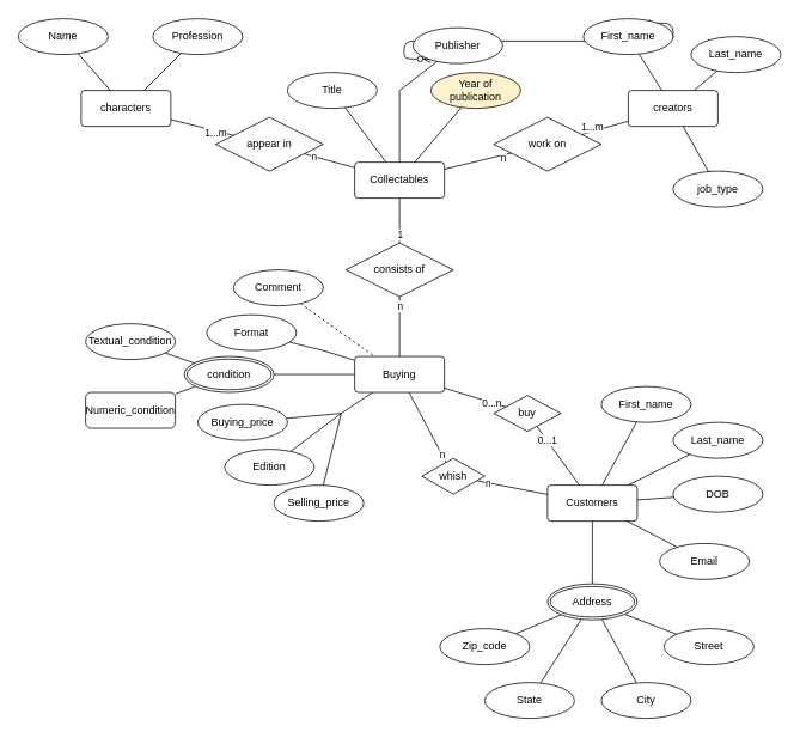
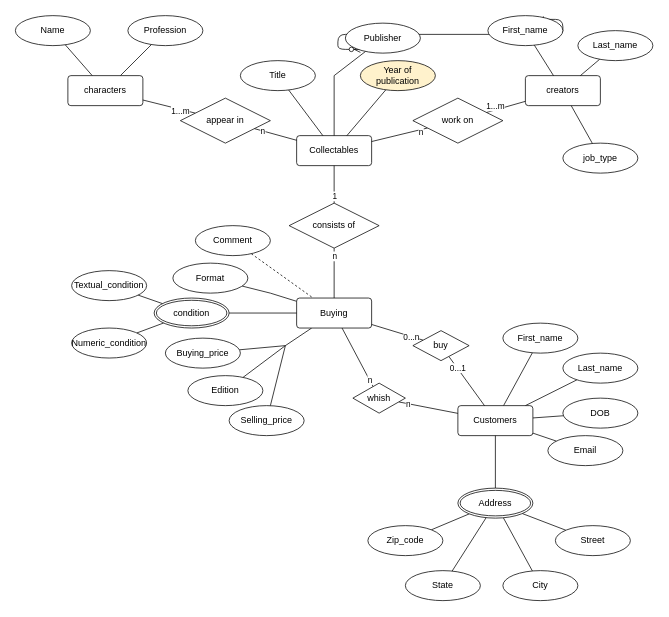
  <mxCell id="0" />
  <mxCell id="1" parent="0" />
  <mxCell id="2" value="" style="edgeStyle=entityRelationEdgeStyle;endArrow=ERzeroToMany;startArrow=ERone;endFill=1;startFill=0;" parent="1" edge="1"><mxGeometry width="100" height="100" relative="1" as="geometry"><mxPoint x="720" y="25" as="sourcePoint" /><mxPoint x="480" y="65" as="targetPoint" /></mxGeometry></mxCell>
  <mxCell id="3" style="edgeStyle=none;rounded=0;orthogonalLoop=1;jettySize=auto;html=1;endArrow=none;endFill=0;" edge="1" parent="1" source="5" target="39"><mxGeometry relative="1" as="geometry" /></mxCell>
  <mxCell id="4" style="edgeStyle=none;rounded=0;orthogonalLoop=1;jettySize=auto;html=1;endArrow=none;endFill=0;" edge="1" parent="1" source="5" target="38"><mxGeometry relative="1" as="geometry" /></mxCell>
  <mxCell id="5" value="characters" style="rounded=1;arcSize=10;whiteSpace=wrap;html=1;align=center;" vertex="1" parent="1"><mxGeometry x="90" y="100" width="100" height="40" as="geometry" /></mxCell>
  <mxCell id="6" value="creators" style="rounded=1;arcSize=10;whiteSpace=wrap;html=1;align=center;" vertex="1" parent="1"><mxGeometry x="700" y="100" width="100" height="40" as="geometry" /></mxCell>
  <mxCell id="7" value="Collectables" style="rounded=1;arcSize=10;whiteSpace=wrap;html=1;align=center;" vertex="1" parent="1"><mxGeometry x="395" y="180" width="100" height="40" as="geometry" /></mxCell>
  <mxCell id="8" style="edgeStyle=none;rounded=0;orthogonalLoop=1;jettySize=auto;html=1;endArrow=none;endFill=0;" edge="1" parent="1" source="10"><mxGeometry relative="1" as="geometry"><mxPoint x="380" y="460" as="targetPoint" /></mxGeometry></mxCell>
  <mxCell id="9" style="edgeStyle=none;rounded=0;orthogonalLoop=1;jettySize=auto;html=1;endArrow=none;endFill=0;" edge="1" parent="1" source="10" target="77"><mxGeometry relative="1" as="geometry"><Array as="points"><mxPoint x="360" y="390" /></Array></mxGeometry></mxCell>
  <mxCell id="10" value="Buying" style="rounded=1;arcSize=10;whiteSpace=wrap;html=1;align=center;" vertex="1" parent="1"><mxGeometry x="395" y="396.55" width="100" height="40" as="geometry" /></mxCell>
  <mxCell id="11" style="edgeStyle=none;rounded=0;orthogonalLoop=1;jettySize=auto;html=1;endArrow=none;endFill=0;" edge="1" parent="1" source="14" target="31"><mxGeometry relative="1" as="geometry" /></mxCell>
  <mxCell id="12" style="edgeStyle=none;rounded=0;orthogonalLoop=1;jettySize=auto;html=1;endArrow=none;endFill=0;" edge="1" parent="1" source="14" target="29"><mxGeometry relative="1" as="geometry" /></mxCell>
  <mxCell id="13" style="edgeStyle=none;rounded=0;orthogonalLoop=1;jettySize=auto;html=1;endArrow=none;endFill=0;" edge="1" parent="1" source="14" target="30"><mxGeometry relative="1" as="geometry" /></mxCell>
  <mxCell id="14" value="Customers" style="rounded=1;arcSize=10;whiteSpace=wrap;html=1;align=center;" vertex="1" parent="1"><mxGeometry x="610" y="540" width="100" height="40" as="geometry" /></mxCell>
  <mxCell id="15" style="edgeStyle=none;rounded=0;orthogonalLoop=1;jettySize=auto;html=1;endArrow=none;endFill=0;" edge="1" parent="1" source="20" target="14"><mxGeometry relative="1" as="geometry" /></mxCell>
  <mxCell id="16" style="edgeStyle=none;rounded=0;orthogonalLoop=1;jettySize=auto;html=1;endArrow=none;endFill=0;" edge="1" parent="1" source="20" target="26"><mxGeometry relative="1" as="geometry" /></mxCell>
  <mxCell id="17" style="edgeStyle=none;rounded=0;orthogonalLoop=1;jettySize=auto;html=1;endArrow=none;endFill=0;" edge="1" parent="1" source="20" target="27"><mxGeometry relative="1" as="geometry" /></mxCell>
  <mxCell id="18" style="edgeStyle=none;rounded=0;orthogonalLoop=1;jettySize=auto;html=1;endArrow=none;endFill=0;" edge="1" parent="1" source="20" target="28"><mxGeometry relative="1" as="geometry" /></mxCell>
  <mxCell id="19" style="edgeStyle=none;rounded=0;orthogonalLoop=1;jettySize=auto;html=1;endArrow=none;endFill=0;" edge="1" parent="1" source="20" target="25"><mxGeometry relative="1" as="geometry" /></mxCell>
  <mxCell id="20" value="Address" style="ellipse;shape=doubleEllipse;margin=3;whiteSpace=wrap;html=1;align=center;" vertex="1" parent="1"><mxGeometry x="610" y="650" width="100" height="40" as="geometry" /></mxCell>
  <mxCell id="21" style="edgeStyle=none;rounded=0;orthogonalLoop=1;jettySize=auto;html=1;exitX=1;exitY=0.5;exitDx=0;exitDy=0;endArrow=none;endFill=0;" edge="1" parent="1" source="24" target="10"><mxGeometry relative="1" as="geometry" /></mxCell>
  <mxCell id="22" style="edgeStyle=none;rounded=0;orthogonalLoop=1;jettySize=auto;html=1;endArrow=none;endFill=0;" edge="1" parent="1" source="24" target="33"><mxGeometry relative="1" as="geometry" /></mxCell>
  <mxCell id="23" style="edgeStyle=none;rounded=0;orthogonalLoop=1;jettySize=auto;html=1;endArrow=none;endFill=0;" edge="1" parent="1" source="24" target="32"><mxGeometry relative="1" as="geometry"><mxPoint x="181.997" y="390.003" as="targetPoint" /></mxGeometry></mxCell>
  <mxCell id="24" value="condition" style="ellipse;shape=doubleEllipse;margin=3;whiteSpace=wrap;html=1;align=center;" vertex="1" parent="1"><mxGeometry x="205" y="396.55" width="100" height="40" as="geometry" /></mxCell>
  <mxCell id="25" value="Zip_code" style="ellipse;whiteSpace=wrap;html=1;align=center;" vertex="1" parent="1"><mxGeometry x="490" y="700" width="100" height="40" as="geometry" /></mxCell>
  <mxCell id="26" value="State" style="ellipse;whiteSpace=wrap;html=1;align=center;" vertex="1" parent="1"><mxGeometry x="540" y="760" width="100" height="40" as="geometry" /></mxCell>
  <mxCell id="27" value="City" style="ellipse;whiteSpace=wrap;html=1;align=center;" vertex="1" parent="1"><mxGeometry x="670" y="760" width="100" height="40" as="geometry" /></mxCell>
  <mxCell id="28" value="Street" style="ellipse;whiteSpace=wrap;html=1;align=center;" vertex="1" parent="1"><mxGeometry x="740" y="700" width="100" height="40" as="geometry" /></mxCell>
  <mxCell id="29" value="DOB" style="ellipse;whiteSpace=wrap;html=1;align=center;" vertex="1" parent="1"><mxGeometry x="750" y="530" width="100" height="40" as="geometry" /></mxCell>
  <mxCell id="30" value="Last_name" style="ellipse;whiteSpace=wrap;html=1;align=center;" vertex="1" parent="1"><mxGeometry x="750" y="470" width="100" height="40" as="geometry" /></mxCell>
  <mxCell id="31" value="First_name" style="ellipse;whiteSpace=wrap;html=1;align=center;" vertex="1" parent="1"><mxGeometry x="670" y="430" width="100" height="40" as="geometry" /></mxCell>
  <mxCell id="32" value="Textual_condition" style="ellipse;whiteSpace=wrap;html=1;align=center;" vertex="1" parent="1"><mxGeometry x="95" y="360" width="100" height="40" as="geometry" /></mxCell>
- <mxCell id="33" value="Numeric_condition" style="whiteSpace=wrap;html=1;align=center;rounded=1;" vertex="1" parent="1"><mxGeometry x="95" y="436.55" width="100" height="40" as="geometry" /></mxCell>
+ <mxCell id="33" value="Numeric_condition" style="ellipse;whiteSpace=wrap;html=1;align=center;" vertex="1" parent="1"><mxGeometry x="95" y="436.55" width="100" height="40" as="geometry" /></mxCell>
  <mxCell id="34" style="edgeStyle=none;rounded=0;orthogonalLoop=1;jettySize=auto;html=1;endArrow=none;endFill=0;" edge="1" parent="1" source="35" target="6"><mxGeometry relative="1" as="geometry" /></mxCell>
  <mxCell id="35" value="job_type" style="ellipse;whiteSpace=wrap;html=1;align=center;" vertex="1" parent="1"><mxGeometry x="750" y="190" width="100" height="40" as="geometry" /></mxCell>
  <mxCell id="36" style="edgeStyle=none;rounded=0;orthogonalLoop=1;jettySize=auto;html=1;endArrow=none;endFill=0;" edge="1" parent="1" source="37" target="6"><mxGeometry relative="1" as="geometry" /></mxCell>
  <mxCell id="37" value="First_name" style="ellipse;whiteSpace=wrap;html=1;align=center;" vertex="1" parent="1"><mxGeometry x="650" y="20" width="100" height="40" as="geometry" /></mxCell>
  <mxCell id="38" value="Profession" style="ellipse;whiteSpace=wrap;html=1;align=center;" vertex="1" parent="1"><mxGeometry x="170" y="20" width="100" height="40" as="geometry" /></mxCell>
  <mxCell id="39" value="Name" style="ellipse;whiteSpace=wrap;html=1;align=center;" vertex="1" parent="1"><mxGeometry y="20" width="100" height="40" as="geometry" x="20" /></mxCell>
  <mxCell id="40" style="edgeStyle=none;rounded=0;orthogonalLoop=1;jettySize=auto;html=1;endArrow=none;endFill=0;" edge="1" parent="1" source="44" target="5"><mxGeometry relative="1" as="geometry" /></mxCell>
  <mxCell id="41" value="1...m" style="edgeLabel;html=1;align=center;verticalAlign=middle;resizable=0;points=[];" vertex="1" connectable="0" parent="40"><mxGeometry x="-0.424" y="2" relative="1" as="geometry"><mxPoint as="offset" /></mxGeometry></mxCell>
  <mxCell id="42" style="edgeStyle=none;rounded=0;orthogonalLoop=1;jettySize=auto;html=1;endArrow=none;endFill=0;" edge="1" parent="1" source="44" target="7"><mxGeometry relative="1" as="geometry" /></mxCell>
  <mxCell id="43" value="n" style="edgeLabel;html=1;align=center;verticalAlign=middle;resizable=0;points=[];" vertex="1" connectable="0" parent="42"><mxGeometry x="-0.63" relative="1" as="geometry"><mxPoint as="offset" /></mxGeometry></mxCell>
  <mxCell id="44" value="appear in" style="shape=rhombus;perimeter=rhombusPerimeter;whiteSpace=wrap;html=1;align=center;" vertex="1" parent="1"><mxGeometry x="240" y="130" width="120" height="60" as="geometry" /></mxCell>
  <mxCell id="45" style="edgeStyle=none;rounded=0;orthogonalLoop=1;jettySize=auto;html=1;endArrow=none;endFill=0;" edge="1" parent="1" source="49" target="7"><mxGeometry relative="1" as="geometry" /></mxCell>
  <mxCell id="46" value="n" style="edgeLabel;html=1;align=center;verticalAlign=middle;resizable=0;points=[];" vertex="1" connectable="0" parent="45"><mxGeometry x="-0.329" relative="1" as="geometry"><mxPoint x="16" as="offset" /></mxGeometry></mxCell>
  <mxCell id="47" style="edgeStyle=none;rounded=0;orthogonalLoop=1;jettySize=auto;html=1;endArrow=none;endFill=0;" edge="1" parent="1" source="49" target="6"><mxGeometry relative="1" as="geometry" /></mxCell>
  <mxCell id="48" value="1...m" style="edgeLabel;html=1;align=center;verticalAlign=middle;resizable=0;points=[];" vertex="1" connectable="0" parent="47"><mxGeometry x="-0.729" relative="1" as="geometry"><mxPoint x="5" y="-7" as="offset" /></mxGeometry></mxCell>
  <mxCell id="49" value="work on" style="shape=rhombus;perimeter=rhombusPerimeter;whiteSpace=wrap;html=1;align=center;" vertex="1" parent="1"><mxGeometry x="550" y="130" width="120" height="60" as="geometry" /></mxCell>
  <mxCell id="50" style="edgeStyle=none;rounded=0;orthogonalLoop=1;jettySize=auto;html=1;endArrow=none;endFill=0;" edge="1" parent="1" source="54" target="7"><mxGeometry relative="1" as="geometry" /></mxCell>
  <mxCell id="51" value="1" style="edgeLabel;html=1;align=center;verticalAlign=middle;resizable=0;points=[];" vertex="1" connectable="0" parent="50"><mxGeometry x="-0.619" relative="1" as="geometry"><mxPoint as="offset" /></mxGeometry></mxCell>
  <mxCell id="52" style="edgeStyle=none;rounded=0;orthogonalLoop=1;jettySize=auto;html=1;endArrow=none;endFill=0;" edge="1" parent="1" source="54" target="10"><mxGeometry relative="1" as="geometry" /></mxCell>
  <mxCell id="53" value="n" style="edgeLabel;html=1;align=center;verticalAlign=middle;resizable=0;points=[];" vertex="1" connectable="0" parent="52"><mxGeometry x="-0.703" relative="1" as="geometry"><mxPoint as="offset" /></mxGeometry></mxCell>
  <mxCell id="54" value="consists of" style="shape=rhombus;perimeter=rhombusPerimeter;whiteSpace=wrap;html=1;align=center;" vertex="1" parent="1"><mxGeometry x="385" y="270" width="120" height="60" as="geometry" /></mxCell>
  <mxCell id="55" style="edgeStyle=none;rounded=0;orthogonalLoop=1;jettySize=auto;html=1;endArrow=none;endFill=0;" edge="1" parent="1" source="59" target="10"><mxGeometry relative="1" as="geometry" /></mxCell>
  <mxCell id="56" value="n" style="edgeLabel;html=1;align=center;verticalAlign=middle;resizable=0;points=[];" vertex="1" connectable="0" parent="55"><mxGeometry x="-0.765" relative="1" as="geometry"><mxPoint as="offset" /></mxGeometry></mxCell>
  <mxCell id="57" style="edgeStyle=none;rounded=0;orthogonalLoop=1;jettySize=auto;html=1;endArrow=none;endFill=0;" edge="1" parent="1" source="59" target="14"><mxGeometry relative="1" as="geometry" /></mxCell>
  <mxCell id="58" value="n" style="edgeLabel;html=1;align=center;verticalAlign=middle;resizable=0;points=[];" vertex="1" connectable="0" parent="57"><mxGeometry x="-0.673" relative="1" as="geometry"><mxPoint as="offset" /></mxGeometry></mxCell>
  <mxCell id="59" value="whish" style="shape=rhombus;perimeter=rhombusPerimeter;whiteSpace=wrap;html=1;align=center;" vertex="1" parent="1"><mxGeometry x="470" y="510" width="70" height="40" as="geometry" /></mxCell>
  <mxCell id="60" style="edgeStyle=none;rounded=0;orthogonalLoop=1;jettySize=auto;html=1;endArrow=none;endFill=0;" edge="1" parent="1" source="64" target="10"><mxGeometry relative="1" as="geometry" /></mxCell>
  <mxCell id="61" value="0...n" style="edgeLabel;html=1;align=center;verticalAlign=middle;resizable=0;points=[];" vertex="1" connectable="0" parent="60"><mxGeometry x="-0.538" y="1" relative="1" as="geometry"><mxPoint as="offset" /></mxGeometry></mxCell>
  <mxCell id="62" style="edgeStyle=none;rounded=0;orthogonalLoop=1;jettySize=auto;html=1;endArrow=none;endFill=0;" edge="1" parent="1" source="64" target="14"><mxGeometry relative="1" as="geometry" /></mxCell>
  <mxCell id="63" value="0...1" style="edgeLabel;html=1;align=center;verticalAlign=middle;resizable=0;points=[];" vertex="1" connectable="0" parent="62"><mxGeometry x="-0.869" relative="1" as="geometry"><mxPoint x="9" y="11" as="offset" /></mxGeometry></mxCell>
  <mxCell id="64" value="buy" style="shape=rhombus;perimeter=rhombusPerimeter;whiteSpace=wrap;html=1;align=center;" vertex="1" parent="1"><mxGeometry x="550" y="440" width="75" height="40" as="geometry" /></mxCell>
  <mxCell id="65" style="edgeStyle=none;rounded=0;orthogonalLoop=1;jettySize=auto;html=1;endArrow=none;endFill=0;" edge="1" parent="1" source="66" target="7"><mxGeometry relative="1" as="geometry" /></mxCell>
  <mxCell id="66" value="Title" style="ellipse;whiteSpace=wrap;html=1;align=center;" vertex="1" parent="1"><mxGeometry x="320" y="80" width="100" height="40" as="geometry" /></mxCell>
  <mxCell id="67" style="edgeStyle=none;rounded=0;orthogonalLoop=1;jettySize=auto;html=1;endArrow=none;endFill=0;" edge="1" parent="1" source="68" target="7"><mxGeometry relative="1" as="geometry" /></mxCell>
  <mxCell id="68" value="Year of publication" style="ellipse;whiteSpace=wrap;html=1;align=center;fillColor=#fff2cc;" vertex="1" parent="1"><mxGeometry x="480" y="80" width="100" height="40" as="geometry" /></mxCell>
  <mxCell id="69" style="edgeStyle=none;rounded=0;orthogonalLoop=1;jettySize=auto;html=1;endArrow=none;endFill=0;" edge="1" parent="1" source="70" target="7"><mxGeometry relative="1" as="geometry"><Array as="points"><mxPoint x="445" y="100" /></Array></mxGeometry></mxCell>
  <mxCell id="70" value="Publisher" style="ellipse;whiteSpace=wrap;html=1;align=center;" vertex="1" parent="1"><mxGeometry x="460" y="30" width="100" height="40" as="geometry" /></mxCell>
  <mxCell id="71" style="edgeStyle=none;rounded=0;orthogonalLoop=1;jettySize=auto;html=1;endArrow=none;endFill=0;" edge="1" parent="1" source="72"><mxGeometry relative="1" as="geometry"><mxPoint x="380" y="460" as="targetPoint" /></mxGeometry></mxCell>
  <mxCell id="72" value="Buying_price" style="ellipse;whiteSpace=wrap;html=1;align=center;" vertex="1" parent="1"><mxGeometry x="220" y="450" width="100" height="40" as="geometry" /></mxCell>
  <mxCell id="73" style="edgeStyle=none;rounded=0;orthogonalLoop=1;jettySize=auto;html=1;endArrow=none;endFill=0;" edge="1" parent="1" source="74"><mxGeometry relative="1" as="geometry"><mxPoint x="380" y="460" as="targetPoint" /></mxGeometry></mxCell>
  <mxCell id="74" value="Selling_price" style="ellipse;whiteSpace=wrap;html=1;align=center;" vertex="1" parent="1"><mxGeometry x="305" y="540" width="100" height="40" as="geometry" /></mxCell>
  <mxCell id="75" style="edgeStyle=none;rounded=0;orthogonalLoop=1;jettySize=auto;html=1;endArrow=none;endFill=0;" edge="1" parent="1" source="76"><mxGeometry relative="1" as="geometry"><mxPoint x="380" y="460" as="targetPoint" /></mxGeometry></mxCell>
  <mxCell id="76" value="Edition" style="ellipse;whiteSpace=wrap;html=1;align=center;" vertex="1" parent="1"><mxGeometry x="250" y="500" width="100" height="40" as="geometry" /></mxCell>
  <mxCell id="77" value="Format" style="ellipse;whiteSpace=wrap;html=1;align=center;" vertex="1" parent="1"><mxGeometry x="230" y="350" width="100" height="40" as="geometry" /></mxCell>
  <mxCell id="78" style="edgeStyle=none;rounded=0;orthogonalLoop=1;jettySize=auto;html=1;endArrow=none;endFill=0;dashed=1;" edge="1" parent="1" source="79" target="10"><mxGeometry relative="1" as="geometry"><Array as="points" /></mxGeometry></mxCell>
  <mxCell id="79" value="Comment" style="ellipse;whiteSpace=wrap;html=1;align=center;" vertex="1" parent="1"><mxGeometry x="260" y="300" width="100" height="40" as="geometry" /></mxCell>
  <mxCell id="80" style="edgeStyle=none;rounded=0;orthogonalLoop=1;jettySize=auto;html=1;endArrow=none;endFill=0;" edge="1" parent="1" source="81" target="14"><mxGeometry relative="1" as="geometry" /></mxCell>
- <mxCell id="81" value="Email" style="ellipse;whiteSpace=wrap;html=1;align=center;" vertex="1" parent="1"><mxGeometry x="735" y="605" width="100" height="40" as="geometry" /></mxCell>
+ <mxCell id="81" value="Email" style="ellipse;whiteSpace=wrap;html=1;align=center;" vertex="1" parent="1"><mxGeometry x="730" y="580" width="100" height="40" as="geometry" /></mxCell>
  <mxCell id="82" style="edgeStyle=none;rounded=0;orthogonalLoop=1;jettySize=auto;html=1;endArrow=none;endFill=0;" edge="1" parent="1" source="83" target="6"><mxGeometry relative="1" as="geometry" /></mxCell>
  <mxCell id="83" value="Last_name" style="ellipse;whiteSpace=wrap;html=1;align=center;" vertex="1" parent="1"><mxGeometry x="770" y="40" width="100" height="40" as="geometry" /></mxCell>
